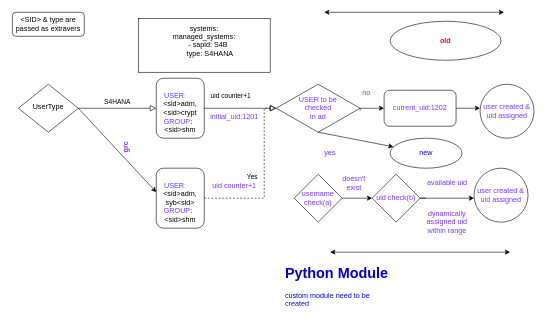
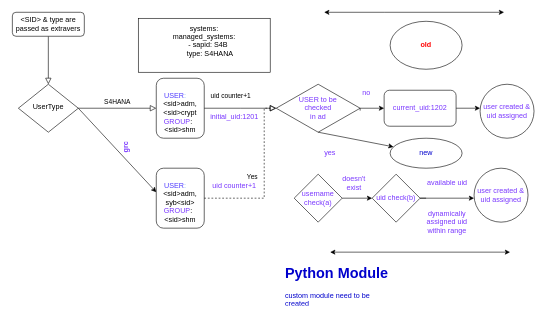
  <mxCell id="0" />
  <mxCell id="1" parent="0" />
+ <mxCell id="2" value="" style="rounded=0;html=1;jettySize=auto;orthogonalLoop=1;fontSize=11;endArrow=block;endFill=0;endSize=8;strokeWidth=1;shadow=0;labelBackgroundColor=none;edgeStyle=orthogonalEdgeStyle;" parent="1" source="3" target="5" edge="1"><mxGeometry relative="1" as="geometry" /></mxCell>
  <mxCell id="3" value="&amp;lt;SID&amp;gt; &amp;amp; type are passed as extravers" style="rounded=1;whiteSpace=wrap;html=1;fontSize=12;glass=0;strokeWidth=1;shadow=0;" parent="1" vertex="1"><mxGeometry x="20" y="20" width="120" height="40" as="geometry" /></mxCell>
  <mxCell id="4" value="S4HANA" style="edgeStyle=orthogonalEdgeStyle;rounded=0;html=1;jettySize=auto;orthogonalLoop=1;fontSize=11;endArrow=block;endFill=0;endSize=8;strokeWidth=1;shadow=0;labelBackgroundColor=none;" parent="1" source="5" target="6" edge="1"><mxGeometry y="10" relative="1" as="geometry"><mxPoint as="offset" /></mxGeometry></mxCell>
  <mxCell id="5" value="UserType" style="rhombus;whiteSpace=wrap;html=1;shadow=0;fontFamily=Helvetica;fontSize=12;align=center;strokeWidth=1;spacing=6;spacingTop=-4;" parent="1" vertex="1"><mxGeometry x="30" y="140" width="100" height="80" as="geometry" /></mxCell>
  <mxCell id="6" value="&lt;div&gt;&lt;font color=&quot;#75ACFF&quot;&gt;&lt;font color=&quot;#513DFF&quot;&gt;&amp;nbsp;&amp;nbsp;&amp;nbsp;&amp;nbsp;&amp;nbsp;&amp;nbsp;&amp;nbsp;&amp;nbsp;&amp;nbsp;&amp;nbsp;&amp;nbsp;&amp;nbsp;&amp;nbsp;&amp;nbsp;&amp;nbsp;&amp;nbsp; USER&lt;/font&gt;:&amp;nbsp;&amp;nbsp;&amp;nbsp;&amp;nbsp;&amp;nbsp; &lt;/font&gt;&amp;lt;sid&amp;gt;adm,&amp;lt;sid&amp;gt;crypt&lt;font color=&quot;#7936FF&quot;&gt;&lt;br&gt;&lt;/font&gt;&lt;/div&gt;&lt;div&gt;&lt;font color=&quot;#7936FF&quot;&gt;GROUP&lt;/font&gt;:&amp;nbsp;&amp;nbsp; &amp;lt;sid&amp;gt;shm&lt;br&gt;&lt;/div&gt;" style="rounded=1;whiteSpace=wrap;html=1;fontSize=12;glass=0;strokeWidth=1;shadow=0;" parent="1" vertex="1"><mxGeometry x="260" y="130" width="80" height="100" as="geometry" /></mxCell>
  <mxCell id="7" value="&lt;div&gt;systems:&lt;/div&gt;&lt;div&gt;managed_systems:&lt;/div&gt;&amp;nbsp;&amp;nbsp;&amp;nbsp; - sapid: S4B&lt;br&gt;&amp;nbsp;&amp;nbsp;&amp;nbsp;&amp;nbsp;&amp;nbsp; type: S4HANA&lt;br&gt;&amp;nbsp;&amp;nbsp;&amp;nbsp; " style="whiteSpace=wrap;html=1;" vertex="1" parent="1"><mxGeometry x="230" y="30" width="220" height="90" as="geometry" /></mxCell>
  <mxCell id="8" value="uid counter+1" style="edgeStyle=orthogonalEdgeStyle;rounded=0;html=1;jettySize=auto;orthogonalLoop=1;fontSize=11;endArrow=block;endFill=0;endSize=8;strokeWidth=1;shadow=0;labelBackgroundColor=none;exitX=1;exitY=0.5;exitDx=0;exitDy=0;" edge="1" parent="1" source="6"><mxGeometry x="-0.273" y="20" relative="1" as="geometry"><mxPoint as="offset" /><mxPoint x="360" y="180" as="sourcePoint" /><mxPoint x="460" y="180" as="targetPoint" /><Array as="points"><mxPoint x="400" y="180" /><mxPoint x="400" y="180" /></Array></mxGeometry></mxCell>
  <mxCell id="9" style="edgeStyle=orthogonalEdgeStyle;rounded=0;orthogonalLoop=1;jettySize=auto;html=1;exitX=1;exitY=0.5;exitDx=0;exitDy=0;fontColor=#7936FF;entryX=0;entryY=0.444;entryDx=0;entryDy=0;entryPerimeter=0;" edge="1" parent="1" source="10" target="12"><mxGeometry relative="1" as="geometry"><mxPoint x="760" y="180" as="targetPoint" /></mxGeometry></mxCell>
  <mxCell id="10" value="current_uid:1202" style="rounded=1;whiteSpace=wrap;html=1;fontColor=#7936FF;" vertex="1" parent="1"><mxGeometry x="640" y="150" width="120" height="60" as="geometry" /></mxCell>
  <mxCell id="11" value="USER to be &lt;br&gt;checked&lt;br&gt; in ad " style="rhombus;whiteSpace=wrap;html=1;fontColor=#7936FF;" vertex="1" parent="1"><mxGeometry x="460" y="140" width="140" height="80" as="geometry" /></mxCell>
  <mxCell id="12" value="user created &amp;amp; uid assigned" style="ellipse;whiteSpace=wrap;html=1;aspect=fixed;fontColor=#7936FF;" vertex="1" parent="1"><mxGeometry x="800" y="140" width="90" height="90" as="geometry" /></mxCell>
  <mxCell id="13" value="initial_uid:1201" style="text;html=1;align=center;verticalAlign=middle;resizable=0;points=[];autosize=1;strokeColor=none;fillColor=none;fontColor=#7936FF;" vertex="1" parent="1"><mxGeometry x="340" y="180" width="100" height="30" as="geometry" /></mxCell>
  <mxCell id="14" value="" style="endArrow=classic;html=1;rounded=0;fontColor=#7936FF;exitX=1;exitY=0.5;exitDx=0;exitDy=0;" edge="1" parent="1" source="5"><mxGeometry width="50" height="50" relative="1" as="geometry"><mxPoint x="340" y="290" as="sourcePoint" /><mxPoint x="260" y="320" as="targetPoint" /></mxGeometry></mxCell>
  <mxCell id="15" value="&lt;div&gt;&lt;font color=&quot;#75ACFF&quot;&gt;&lt;font color=&quot;#513DFF&quot;&gt;&amp;nbsp;&amp;nbsp;&amp;nbsp;&amp;nbsp;&amp;nbsp;&amp;nbsp;&amp;nbsp;&amp;nbsp;&amp;nbsp;&amp;nbsp;&amp;nbsp;&amp;nbsp;&amp;nbsp;&amp;nbsp;&amp;nbsp;&amp;nbsp; USER&lt;/font&gt;:&amp;nbsp;&amp;nbsp;&amp;nbsp;&amp;nbsp;&amp;nbsp; &lt;/font&gt;&amp;lt;sid&amp;gt;adm,&lt;/div&gt;&lt;div&gt;syb&amp;lt;sid&amp;gt;&lt;font color=&quot;#7936FF&quot;&gt;&lt;br&gt;&lt;/font&gt;&lt;/div&gt;&lt;div&gt;&lt;font color=&quot;#7936FF&quot;&gt;GROUP&lt;/font&gt;:&amp;nbsp;&amp;nbsp; &amp;lt;sid&amp;gt;shm&lt;br&gt;&lt;/div&gt;" style="rounded=1;whiteSpace=wrap;html=1;fontSize=12;glass=0;strokeWidth=1;shadow=0;" vertex="1" parent="1"><mxGeometry x="260" y="280" width="80" height="100" as="geometry" /></mxCell>
  <mxCell id="16" value="&lt;b&gt;grc&lt;/b&gt;" style="text;html=1;strokeColor=none;fillColor=none;align=center;verticalAlign=middle;whiteSpace=wrap;rounded=0;fontColor=#7936FF;rotation=270;" vertex="1" parent="1"><mxGeometry x="180" y="230" width="60" height="30" as="geometry" /></mxCell>
  <mxCell id="17" value="Yes" style="rounded=0;html=1;jettySize=auto;orthogonalLoop=1;fontSize=11;endArrow=block;endFill=0;endSize=8;strokeWidth=1;shadow=0;labelBackgroundColor=none;edgeStyle=orthogonalEdgeStyle;exitX=1;exitY=0.5;exitDx=0;exitDy=0;dashed=1;" edge="1" parent="1" source="15" target="11"><mxGeometry y="20" relative="1" as="geometry"><mxPoint as="offset" /><mxPoint x="390" y="310" as="sourcePoint" /><mxPoint x="510" y="240" as="targetPoint" /><Array as="points"><mxPoint x="440" y="330" /><mxPoint x="440" y="180" /></Array></mxGeometry></mxCell>
  <mxCell id="18" value="uid counter+1" style="text;html=1;align=center;verticalAlign=middle;resizable=0;points=[];autosize=1;strokeColor=none;fillColor=none;fontColor=#7936FF;" vertex="1" parent="1"><mxGeometry x="345" y="295" width="90" height="30" as="geometry" /></mxCell>
  <mxCell id="19" value="no" style="text;html=1;align=center;verticalAlign=middle;resizable=0;points=[];autosize=1;strokeColor=none;fillColor=none;fontColor=#7936FF;" vertex="1" parent="1"><mxGeometry x="590" y="140" width="40" height="30" as="geometry" /></mxCell>
  <mxCell id="20" value="username check(a)" style="rhombus;whiteSpace=wrap;html=1;fontColor=#7936FF;" vertex="1" parent="1"><mxGeometry x="490" y="290" width="80" height="80" as="geometry" /></mxCell>
  <mxCell id="21" value="" style="endArrow=classic;html=1;rounded=0;fontColor=#7936FF;exitX=0.5;exitY=1;exitDx=0;exitDy=0;" edge="1" parent="1" source="11" target="32"><mxGeometry width="50" height="50" relative="1" as="geometry"><mxPoint x="340" y="290" as="sourcePoint" /><mxPoint x="390" y="240" as="targetPoint" /></mxGeometry></mxCell>
  <mxCell id="22" value="yes" style="text;html=1;strokeColor=none;fillColor=none;align=center;verticalAlign=middle;whiteSpace=wrap;rounded=0;fontColor=#7936FF;" vertex="1" parent="1"><mxGeometry x="520" y="240" width="60" height="30" as="geometry" /></mxCell>
  <mxCell id="23" style="edgeStyle=orthogonalEdgeStyle;rounded=0;orthogonalLoop=1;jettySize=auto;html=1;fontColor=#7936FF;entryX=0;entryY=0.5;entryDx=0;entryDy=0;" edge="1" parent="1" target="10"><mxGeometry relative="1" as="geometry"><mxPoint x="650" y="189.96" as="targetPoint" /><mxPoint x="600" y="184" as="sourcePoint" /><Array as="points"><mxPoint x="600" y="180" /></Array></mxGeometry></mxCell>
  <mxCell id="24" value="doesn't exist" style="text;html=1;strokeColor=none;fillColor=none;align=center;verticalAlign=middle;whiteSpace=wrap;rounded=0;fontColor=#7936FF;" vertex="1" parent="1"><mxGeometry x="560" y="290" width="60" height="30" as="geometry" /></mxCell>
  <mxCell id="25" style="edgeStyle=orthogonalEdgeStyle;rounded=0;orthogonalLoop=1;jettySize=auto;html=1;fontColor=#7936FF;" edge="1" parent="1"><mxGeometry relative="1" as="geometry"><mxPoint x="620" y="330" as="targetPoint" /><mxPoint x="570" y="330" as="sourcePoint" /><Array as="points"><mxPoint x="620" y="330" /></Array></mxGeometry></mxCell>
  <mxCell id="26" value="uid check(b)" style="rhombus;whiteSpace=wrap;html=1;fontColor=#7936FF;" vertex="1" parent="1"><mxGeometry x="620" y="290" width="80" height="80" as="geometry" /></mxCell>
  <mxCell id="27" style="edgeStyle=orthogonalEdgeStyle;rounded=0;orthogonalLoop=1;jettySize=auto;html=1;fontColor=#7936FF;" edge="1" parent="1"><mxGeometry relative="1" as="geometry"><mxPoint x="790" y="330" as="targetPoint" /><mxPoint x="710" y="330" as="sourcePoint" /><Array as="points"><mxPoint x="700" y="330" /><mxPoint x="700" y="330" /></Array></mxGeometry></mxCell>
  <mxCell id="28" value="available uid" style="text;html=1;align=center;verticalAlign=middle;resizable=0;points=[];autosize=1;strokeColor=none;fillColor=none;fontColor=#7936FF;" vertex="1" parent="1"><mxGeometry x="700" y="290" width="90" height="30" as="geometry" /></mxCell>
  <mxCell id="29" value="user created &amp;amp; uid assigned" style="ellipse;whiteSpace=wrap;html=1;aspect=fixed;fontColor=#7936FF;" vertex="1" parent="1"><mxGeometry x="790" y="280" width="90" height="90" as="geometry" /></mxCell>
  <mxCell id="30" value="dynamically assigned uid within range " style="text;html=1;strokeColor=none;fillColor=none;align=center;verticalAlign=middle;whiteSpace=wrap;rounded=0;fontColor=#7936FF;" vertex="1" parent="1"><mxGeometry x="700" y="340" width="90" height="60" as="geometry" /></mxCell>
- <mxCell id="31" value="&lt;b&gt;&lt;font color=&quot;#FF0000&quot;&gt;old&lt;/font&gt;&lt;/b&gt;" style="ellipse;whiteSpace=wrap;html=1;fontColor=#7936FF;" vertex="1" parent="1"><mxGeometry x="650" y="35" width="185" height="65" as="geometry" /></mxCell>
+ <mxCell id="31" value="&lt;b&gt;&lt;font color=&quot;#FF0000&quot;&gt;old&lt;/font&gt;&lt;/b&gt;" style="ellipse;whiteSpace=wrap;html=1;fontColor=#7936FF;" vertex="1" parent="1"><mxGeometry x="650" y="35" width="120" height="80" as="geometry" /></mxCell>
  <mxCell id="32" value="&lt;font color=&quot;#0000CC&quot;&gt;new&lt;/font&gt;" style="ellipse;whiteSpace=wrap;html=1;fontColor=#FF0000;" vertex="1" parent="1"><mxGeometry x="650" y="230" width="120" height="50" as="geometry" /></mxCell>
  <mxCell id="33" value="" style="endArrow=classic;startArrow=classic;html=1;rounded=0;fontColor=#0000CC;" edge="1" parent="1"><mxGeometry width="50" height="50" relative="1" as="geometry"><mxPoint x="540" y="20" as="sourcePoint" /><mxPoint x="840" y="20" as="targetPoint" /><Array as="points"><mxPoint x="640" y="20" /></Array></mxGeometry></mxCell>
  <mxCell id="34" value="" style="endArrow=classic;startArrow=classic;html=1;rounded=0;fontColor=#0000CC;" edge="1" parent="1"><mxGeometry width="50" height="50" relative="1" as="geometry"><mxPoint x="550" y="420" as="sourcePoint" /><mxPoint x="850" y="420" as="targetPoint" /><Array as="points" /></mxGeometry></mxCell>
  <mxCell id="35" value="&lt;h1&gt;Python Module&lt;br&gt;&lt;/h1&gt;&lt;p&gt;custom module need to be created&lt;br&gt;&lt;/p&gt;" style="text;html=1;strokeColor=none;fillColor=none;spacing=5;spacingTop=-20;whiteSpace=wrap;overflow=hidden;rounded=0;fontColor=#0000CC;" vertex="1" parent="1"><mxGeometry x="470" y="435" width="190" height="75" as="geometry" /></mxCell>
